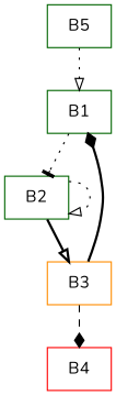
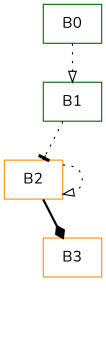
  digraph {
    fontname=Nunito
    node [color=darkgreen fontname=Nunito shape=box style=solid]
    edge [arrowhead=onormal color=black fontname=Nunito style=dotted]
-   B0 [label=B5]
+   B0
    B1
-   B2
+   B2 [color=darkorange]
    B3 [color=darkorange]
-   B4 [color=red]
    B0 -> B1
    B1 -> B2 [arrowhead=tee]
    B2 -> B2
-   B2 -> B3 [style=bold]
-   B3 -> B1 [arrowhead=diamond style=bold]
-   B3 -> B4 [arrowhead=diamond style=dashed]
+   B2 -> B3 [arrowhead=diamond style=bold]
  }
